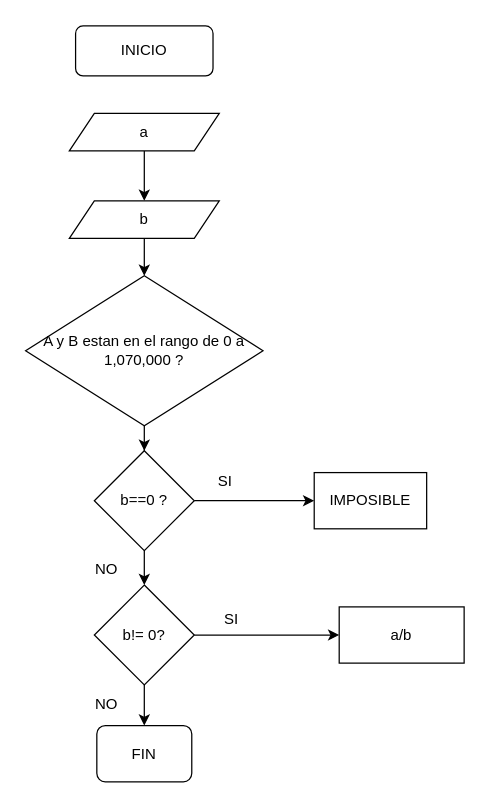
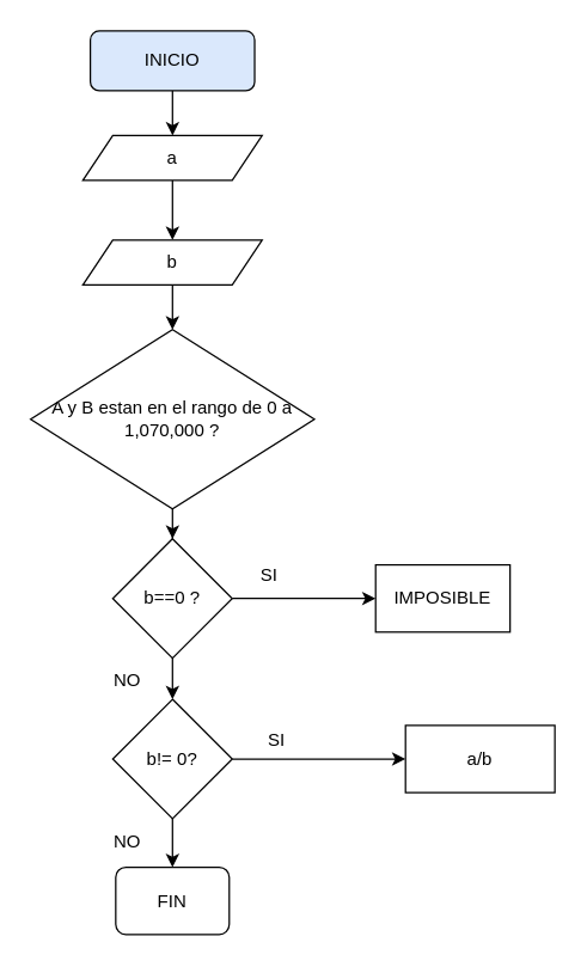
  <mxCell id="0" />
  <mxCell id="1" parent="0" />
- <mxCell id="3" value="INICIO" style="rounded=1;whiteSpace=wrap;html=1;" parent="1" vertex="1"><mxGeometry x="60" y="20" width="110" height="40" as="geometry" /></mxCell>
+ <mxCell id="2" value="" style="edgeStyle=orthogonalEdgeStyle;rounded=0;orthogonalLoop=1;jettySize=auto;html=1;" parent="1" source="3" target="5" edge="1"><mxGeometry relative="1" as="geometry" /></mxCell>
+ <mxCell id="3" value="INICIO" style="rounded=1;whiteSpace=wrap;html=1;fillColor=#dae8fc;" parent="1" vertex="1"><mxGeometry x="60" y="20" width="110" height="40" as="geometry" /></mxCell>
  <mxCell id="4" value="" style="edgeStyle=orthogonalEdgeStyle;rounded=0;orthogonalLoop=1;jettySize=auto;html=1;" parent="1" source="5" target="7" edge="1"><mxGeometry relative="1" as="geometry" /></mxCell>
  <mxCell id="5" value="a" style="shape=parallelogram;perimeter=parallelogramPerimeter;whiteSpace=wrap;html=1;fixedSize=1;" parent="1" vertex="1"><mxGeometry x="55" y="90" width="120" height="30" as="geometry" /></mxCell>
  <mxCell id="6" value="" style="edgeStyle=orthogonalEdgeStyle;rounded=0;orthogonalLoop=1;jettySize=auto;html=1;" parent="1" source="7" target="18" edge="1"><mxGeometry relative="1" as="geometry" /></mxCell>
  <mxCell id="7" value="b" style="shape=parallelogram;perimeter=parallelogramPerimeter;whiteSpace=wrap;html=1;fixedSize=1;" parent="1" vertex="1"><mxGeometry x="55" y="160" width="120" height="30" as="geometry" /></mxCell>
  <mxCell id="8" value="" style="edgeStyle=orthogonalEdgeStyle;rounded=0;orthogonalLoop=1;jettySize=auto;html=1;" parent="1" source="10" target="11" edge="1"><mxGeometry relative="1" as="geometry" /></mxCell>
  <mxCell id="9" value="" style="edgeStyle=orthogonalEdgeStyle;rounded=0;orthogonalLoop=1;jettySize=auto;html=1;" parent="1" source="10" target="14" edge="1"><mxGeometry relative="1" as="geometry" /></mxCell>
  <mxCell id="10" value="b==0 ?" style="rhombus;whiteSpace=wrap;html=1;" parent="1" vertex="1"><mxGeometry x="75" y="360" width="80" height="80" as="geometry" /></mxCell>
  <mxCell id="11" value="IMPOSIBLE" style="whiteSpace=wrap;html=1;" parent="1" vertex="1"><mxGeometry x="251" y="377.5" width="90" height="45" as="geometry" /></mxCell>
  <mxCell id="12" value="" style="edgeStyle=orthogonalEdgeStyle;rounded=0;orthogonalLoop=1;jettySize=auto;html=1;" parent="1" source="14" target="15" edge="1"><mxGeometry relative="1" as="geometry" /></mxCell>
  <mxCell id="13" value="" style="edgeStyle=orthogonalEdgeStyle;rounded=0;orthogonalLoop=1;jettySize=auto;html=1;" parent="1" source="14" target="16" edge="1"><mxGeometry relative="1" as="geometry" /></mxCell>
  <mxCell id="14" value="b!= 0?" style="rhombus;whiteSpace=wrap;html=1;" parent="1" vertex="1"><mxGeometry x="75" y="467.5" width="80" height="80" as="geometry" /></mxCell>
  <mxCell id="15" value="a/b" style="whiteSpace=wrap;html=1;" parent="1" vertex="1"><mxGeometry x="271" y="485" width="100" height="45" as="geometry" /></mxCell>
  <mxCell id="16" value="FIN" style="rounded=1;whiteSpace=wrap;html=1;" parent="1" vertex="1"><mxGeometry x="77" y="580" width="76" height="45" as="geometry" /></mxCell>
  <mxCell id="17" value="" style="edgeStyle=orthogonalEdgeStyle;rounded=0;orthogonalLoop=1;jettySize=auto;html=1;" parent="1" source="18" target="10" edge="1"><mxGeometry relative="1" as="geometry" /></mxCell>
  <mxCell id="18" value="A y B estan en el rango de 0 a 1,070,000 ?" style="rhombus;whiteSpace=wrap;html=1;" parent="1" vertex="1"><mxGeometry x="20" y="220" width="190" height="120" as="geometry" /></mxCell>
  <mxCell id="19" value="SI" style="text;strokeColor=none;align=center;fillColor=none;html=1;verticalAlign=middle;whiteSpace=wrap;rounded=0;" parent="1" vertex="1"><mxGeometry x="150" y="370" width="60" height="30" as="geometry" /></mxCell>
  <mxCell id="20" value="SI" style="text;strokeColor=none;align=center;fillColor=none;html=1;verticalAlign=middle;whiteSpace=wrap;rounded=0;" parent="1" vertex="1"><mxGeometry x="155" y="480" width="60" height="30" as="geometry" /></mxCell>
  <mxCell id="21" value="NO" style="text;strokeColor=none;align=center;fillColor=none;html=1;verticalAlign=middle;whiteSpace=wrap;rounded=0;" parent="1" vertex="1"><mxGeometry x="55" y="440" width="60" height="30" as="geometry" /></mxCell>
  <mxCell id="22" value="NO" style="text;strokeColor=none;align=center;fillColor=none;html=1;verticalAlign=middle;whiteSpace=wrap;rounded=0;" parent="1" vertex="1"><mxGeometry x="55" y="547.5" width="60" height="30" as="geometry" /></mxCell>
